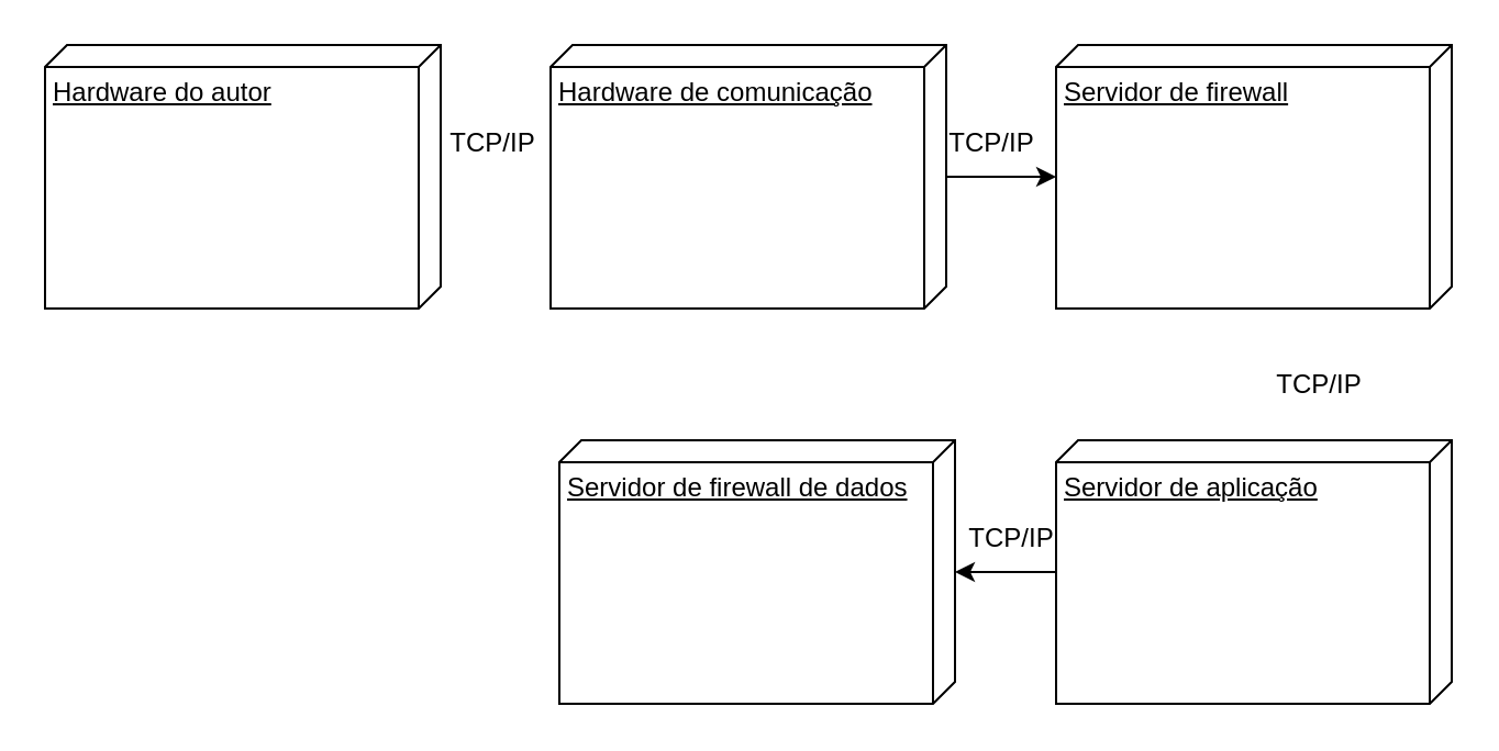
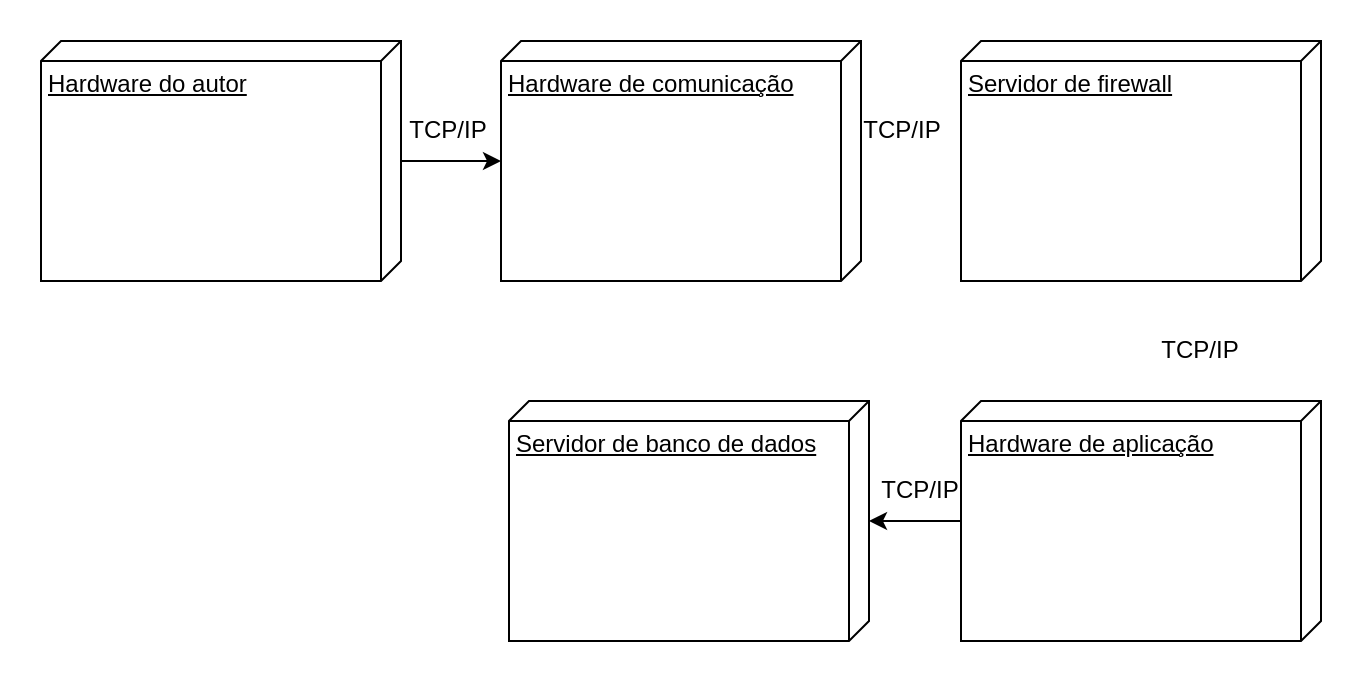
  <mxCell id="0" />
  <mxCell id="1" parent="0" />
+ <mxCell id="2" value="" style="edgeStyle=orthogonalEdgeStyle;rounded=0;orthogonalLoop=1;jettySize=auto;html=1;" edge="1" parent="1" source="3" target="5"><mxGeometry relative="1" as="geometry" /></mxCell>
  <mxCell id="3" value="Hardware do autor" style="verticalAlign=top;align=left;spacingTop=8;spacingLeft=2;spacingRight=12;shape=cube;size=10;direction=south;fontStyle=4;html=1;whiteSpace=wrap;" vertex="1" parent="1"><mxGeometry x="20" y="20" width="180" height="120" as="geometry" /></mxCell>
- <mxCell id="4" value="" style="edgeStyle=orthogonalEdgeStyle;rounded=0;orthogonalLoop=1;jettySize=auto;html=1;" edge="1" parent="1" source="5" target="6"><mxGeometry relative="1" as="geometry" /></mxCell>
  <mxCell id="5" value="Hardware de comunicação" style="verticalAlign=top;align=left;spacingTop=8;spacingLeft=2;spacingRight=12;shape=cube;size=10;direction=south;fontStyle=4;html=1;whiteSpace=wrap;" vertex="1" parent="1"><mxGeometry x="250" y="20" width="180" height="120" as="geometry" /></mxCell>
  <mxCell id="6" value="Servidor de firewall" style="verticalAlign=top;align=left;spacingTop=8;spacingLeft=2;spacingRight=12;shape=cube;size=10;direction=south;fontStyle=4;html=1;whiteSpace=wrap;" vertex="1" parent="1"><mxGeometry x="480" y="20" width="180" height="120" as="geometry" /></mxCell>
  <mxCell id="7" value="" style="edgeStyle=orthogonalEdgeStyle;rounded=0;orthogonalLoop=1;jettySize=auto;html=1;" edge="1" parent="1" source="8" target="9"><mxGeometry relative="1" as="geometry" /></mxCell>
- <mxCell id="8" value="Servidor de aplicação" style="verticalAlign=top;align=left;spacingTop=8;spacingLeft=2;spacingRight=12;shape=cube;size=10;direction=south;fontStyle=4;html=1;whiteSpace=wrap;" vertex="1" parent="1"><mxGeometry x="480" y="200" width="180" height="120" as="geometry" /></mxCell>
- <mxCell id="9" value="Servidor de firewall de dados" style="verticalAlign=top;align=left;spacingTop=8;spacingLeft=2;spacingRight=12;shape=cube;size=10;direction=south;fontStyle=4;html=1;whiteSpace=wrap;" vertex="1" parent="1"><mxGeometry x="254" y="200" width="180" height="120" as="geometry" /></mxCell>
+ <mxCell id="8" value="Hardware de aplicação" style="verticalAlign=top;align=left;spacingTop=8;spacingLeft=2;spacingRight=12;shape=cube;size=10;direction=south;fontStyle=4;html=1;whiteSpace=wrap;" vertex="1" parent="1"><mxGeometry x="480" y="200" width="180" height="120" as="geometry" /></mxCell>
+ <mxCell id="9" value="Servidor de banco de dados" style="verticalAlign=top;align=left;spacingTop=8;spacingLeft=2;spacingRight=12;shape=cube;size=10;direction=south;fontStyle=4;html=1;whiteSpace=wrap;" vertex="1" parent="1"><mxGeometry x="254" y="200" width="180" height="120" as="geometry" /></mxCell>
  <mxCell id="10" value="TCP/IP" style="text;html=1;align=center;verticalAlign=middle;whiteSpace=wrap;rounded=0;" vertex="1" parent="1"><mxGeometry x="194" y="50" width="60" height="30" as="geometry" /></mxCell>
  <mxCell id="11" value="TCP/IP" style="text;html=1;align=center;verticalAlign=middle;whiteSpace=wrap;rounded=0;" vertex="1" parent="1"><mxGeometry x="421" y="50" width="60" height="30" as="geometry" /></mxCell>
  <mxCell id="12" value="TCP/IP" style="text;html=1;align=center;verticalAlign=middle;whiteSpace=wrap;rounded=0;fontFamily=Helvetica;fontSize=12;fontColor=default;" vertex="1" parent="1"><mxGeometry x="430" y="230" width="60" height="30" as="geometry" /></mxCell>
  <mxCell id="13" value="TCP/IP" style="text;html=1;align=center;verticalAlign=middle;whiteSpace=wrap;rounded=0;fontFamily=Helvetica;fontSize=12;fontColor=default;" vertex="1" parent="1"><mxGeometry x="570" y="160" width="60" height="30" as="geometry" /></mxCell>
